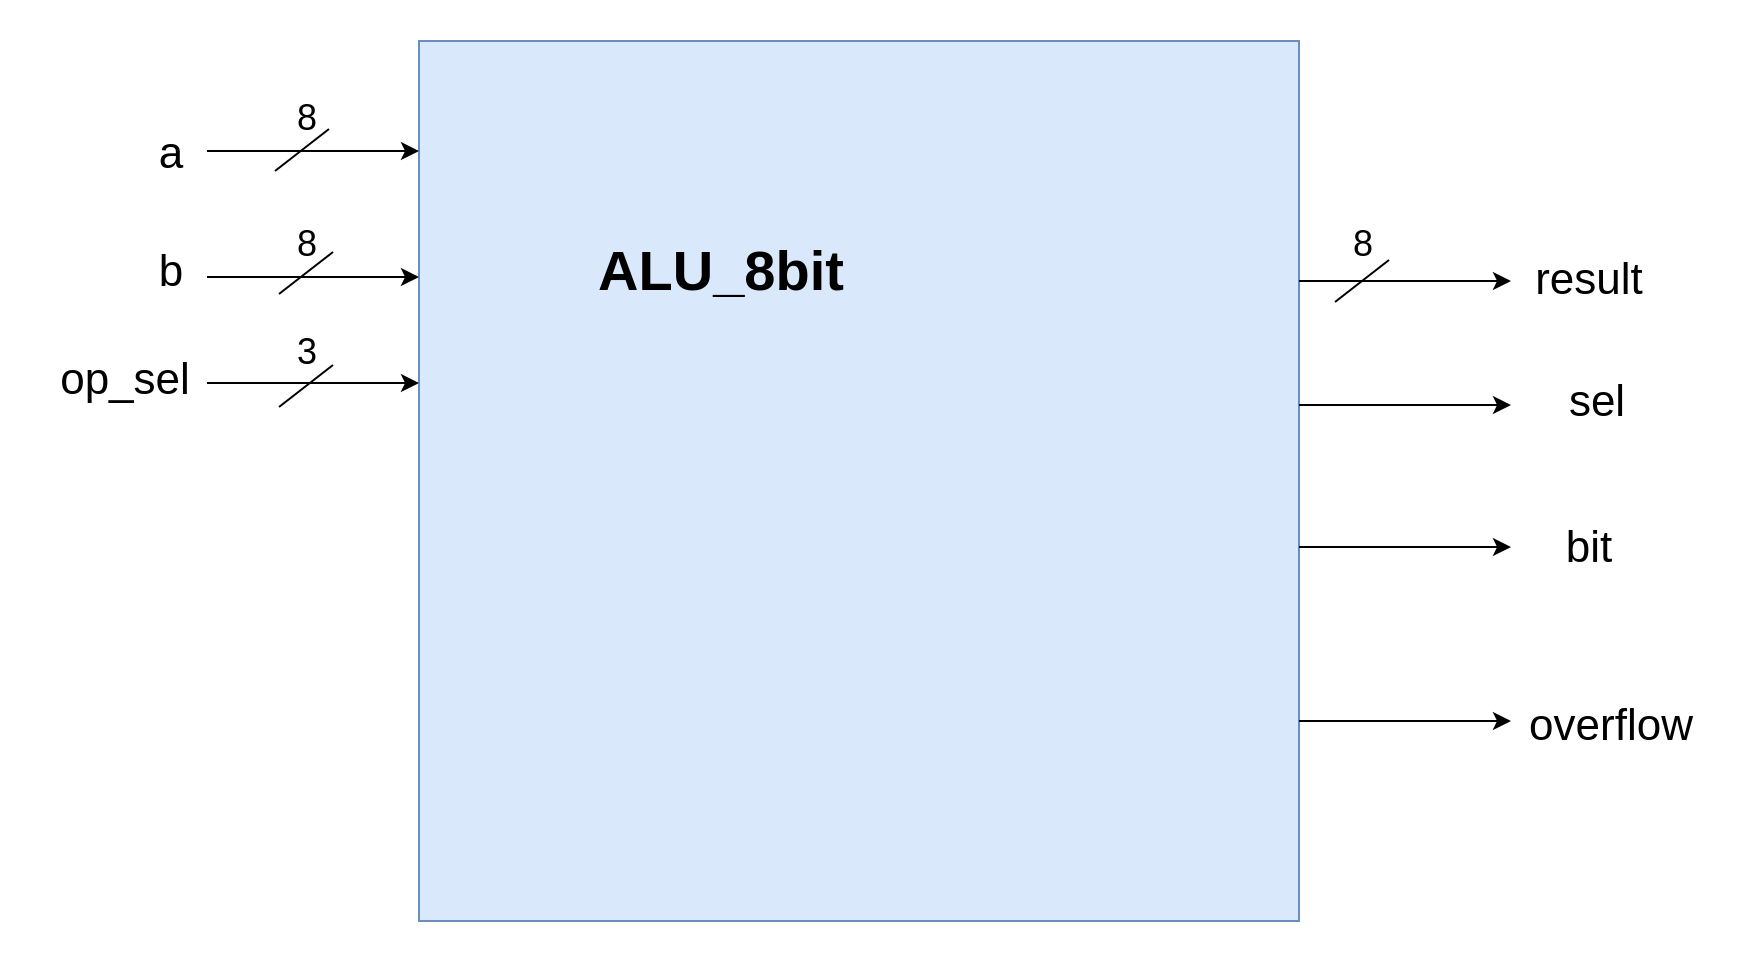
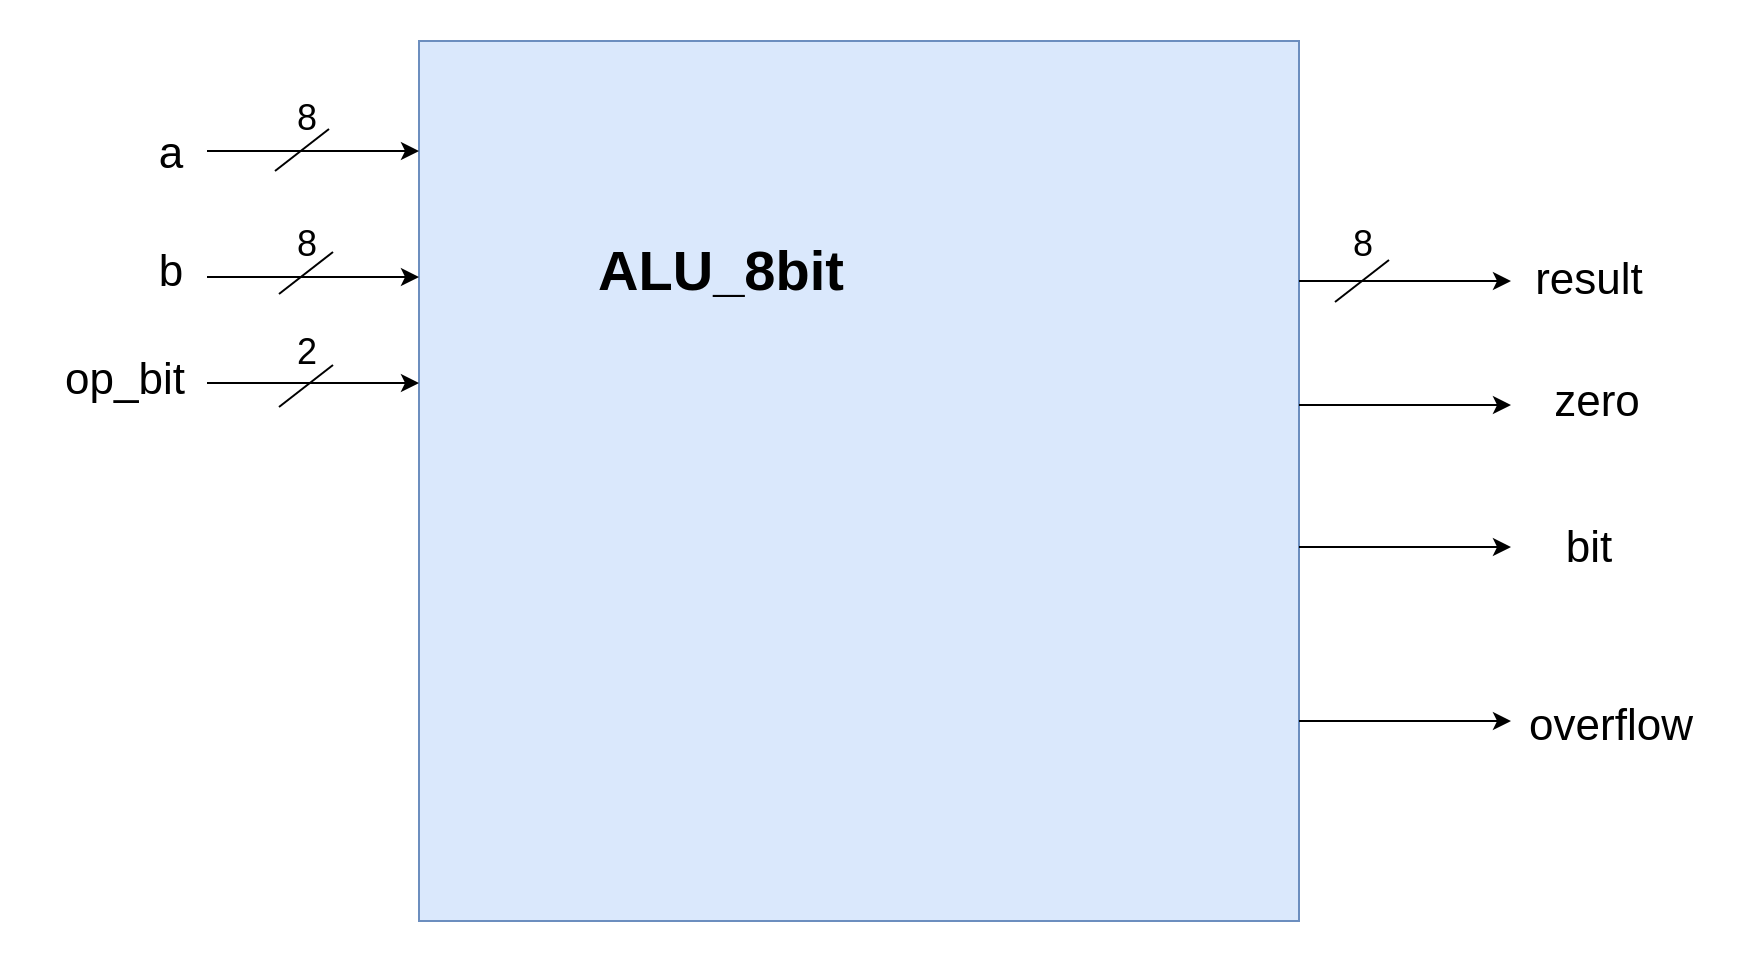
  <mxCell id="0" />
  <mxCell id="1" parent="0" />
  <mxCell id="2" value="" style="whiteSpace=wrap;html=1;aspect=fixed;fillColor=#dae8fc;strokeColor=#6c8ebf;" vertex="1" parent="1"><mxGeometry x="209" y="20" width="440" height="440" as="geometry" /></mxCell>
  <mxCell id="3" value="" style="endArrow=classic;html=1;rounded=0;" edge="1" parent="1"><mxGeometry width="50" height="50" relative="1" as="geometry"><mxPoint x="103" y="138" as="sourcePoint" /><mxPoint x="209" y="138" as="targetPoint" /></mxGeometry></mxCell>
  <mxCell id="4" value="" style="endArrow=classic;html=1;rounded=0;" edge="1" parent="1"><mxGeometry width="50" height="50" relative="1" as="geometry"><mxPoint x="103" y="191" as="sourcePoint" /><mxPoint x="209" y="191" as="targetPoint" /></mxGeometry></mxCell>
  <mxCell id="5" value="" style="endArrow=classic;html=1;rounded=0;" edge="1" parent="1"><mxGeometry width="50" height="50" relative="1" as="geometry"><mxPoint x="103" y="75" as="sourcePoint" /><mxPoint x="209" y="75" as="targetPoint" /></mxGeometry></mxCell>
  <mxCell id="6" value="" style="endArrow=classic;html=1;rounded=0;" edge="1" parent="1"><mxGeometry width="50" height="50" relative="1" as="geometry"><mxPoint x="649" y="140" as="sourcePoint" /><mxPoint x="755" y="140" as="targetPoint" /></mxGeometry></mxCell>
  <mxCell id="7" value="" style="endArrow=classic;html=1;rounded=0;" edge="1" parent="1"><mxGeometry width="50" height="50" relative="1" as="geometry"><mxPoint x="649" y="202" as="sourcePoint" /><mxPoint x="755" y="202" as="targetPoint" /></mxGeometry></mxCell>
  <mxCell id="8" value="" style="endArrow=classic;html=1;rounded=0;" edge="1" parent="1"><mxGeometry width="50" height="50" relative="1" as="geometry"><mxPoint x="649" y="273" as="sourcePoint" /><mxPoint x="755" y="273" as="targetPoint" /></mxGeometry></mxCell>
  <mxCell id="9" value="" style="endArrow=classic;html=1;rounded=0;" edge="1" parent="1"><mxGeometry width="50" height="50" relative="1" as="geometry"><mxPoint x="649" y="360" as="sourcePoint" /><mxPoint x="755" y="360" as="targetPoint" /></mxGeometry></mxCell>
  <mxCell id="10" value="&lt;font style=&quot;font-size: 22px;&quot;&gt;a&lt;/font&gt;" style="text;html=1;align=center;verticalAlign=middle;resizable=0;points=[];autosize=1;strokeColor=none;fillColor=none;" vertex="1" parent="1"><mxGeometry x="70" y="58" width="30" height="38" as="geometry" /></mxCell>
  <mxCell id="11" value="&lt;font style=&quot;font-size: 22px;&quot;&gt;b&lt;/font&gt;" style="text;html=1;align=center;verticalAlign=middle;resizable=0;points=[];autosize=1;strokeColor=none;fillColor=none;" vertex="1" parent="1"><mxGeometry x="70" y="117" width="30" height="38" as="geometry" /></mxCell>
- <mxCell id="12" value="&lt;font style=&quot;font-size: 22px;&quot;&gt;op_sel&lt;/font&gt;" style="text;html=1;align=center;verticalAlign=middle;resizable=0;points=[];autosize=1;strokeColor=none;fillColor=none;" vertex="1" parent="1"><mxGeometry x="20" y="171" width="83" height="38" as="geometry" /></mxCell>
+ <mxCell id="12" value="&lt;font style=&quot;font-size: 22px;&quot;&gt;op_bit&lt;/font&gt;" style="text;html=1;align=center;verticalAlign=middle;resizable=0;points=[];autosize=1;strokeColor=none;fillColor=none;" vertex="1" parent="1"><mxGeometry x="20" y="171" width="83" height="38" as="geometry" /></mxCell>
  <mxCell id="13" value="&lt;font style=&quot;font-size: 22px;&quot;&gt;result&lt;/font&gt;" style="text;html=1;align=center;verticalAlign=middle;resizable=0;points=[];autosize=1;strokeColor=none;fillColor=none;" vertex="1" parent="1"><mxGeometry x="758" y="121" width="72" height="38" as="geometry" /></mxCell>
- <mxCell id="14" value="&lt;font style=&quot;font-size: 22px;&quot;&gt;sel&lt;/font&gt;" style="text;html=1;align=center;verticalAlign=middle;resizable=0;points=[];autosize=1;strokeColor=none;fillColor=none;" vertex="1" parent="1"><mxGeometry x="767" y="182" width="61" height="38" as="geometry" /></mxCell>
+ <mxCell id="14" value="&lt;font style=&quot;font-size: 22px;&quot;&gt;zero&lt;/font&gt;" style="text;html=1;align=center;verticalAlign=middle;resizable=0;points=[];autosize=1;strokeColor=none;fillColor=none;" vertex="1" parent="1"><mxGeometry x="767" y="182" width="61" height="38" as="geometry" /></mxCell>
  <mxCell id="15" value="&lt;font style=&quot;font-size: 22px;&quot;&gt;bit&lt;/font&gt;" style="text;html=1;align=center;verticalAlign=middle;resizable=0;points=[];autosize=1;strokeColor=none;fillColor=none;" vertex="1" parent="1"><mxGeometry x="760.5" y="255" width="67" height="38" as="geometry" /></mxCell>
  <mxCell id="16" value="&lt;font style=&quot;font-size: 22px;&quot;&gt;overflow&lt;/font&gt;" style="text;html=1;align=center;verticalAlign=middle;resizable=0;points=[];autosize=1;strokeColor=none;fillColor=none;" vertex="1" parent="1"><mxGeometry x="755" y="344" width="100" height="38" as="geometry" /></mxCell>
  <mxCell id="17" value="&lt;font style=&quot;font-size: 28px;&quot;&gt;&lt;b style=&quot;&quot;&gt;ALU_8bit&lt;/b&gt;&lt;/font&gt;" style="text;html=1;align=center;verticalAlign=middle;resizable=0;points=[];autosize=1;strokeColor=none;fillColor=none;" vertex="1" parent="1"><mxGeometry x="289" y="112" width="141" height="46" as="geometry" /></mxCell>
  <mxCell id="18" value="" style="endArrow=none;html=1;rounded=0;" edge="1" parent="1"><mxGeometry width="50" height="50" relative="1" as="geometry"><mxPoint x="667" y="150.5" as="sourcePoint" /><mxPoint x="694" y="129.5" as="targetPoint" /></mxGeometry></mxCell>
  <mxCell id="19" value="" style="endArrow=none;html=1;rounded=0;" edge="1" parent="1"><mxGeometry width="50" height="50" relative="1" as="geometry"><mxPoint x="139" y="146.5" as="sourcePoint" /><mxPoint x="166" y="125.5" as="targetPoint" /></mxGeometry></mxCell>
  <mxCell id="20" value="" style="endArrow=none;html=1;rounded=0;" edge="1" parent="1"><mxGeometry width="50" height="50" relative="1" as="geometry"><mxPoint x="137" y="85" as="sourcePoint" /><mxPoint x="164" y="64" as="targetPoint" /></mxGeometry></mxCell>
  <mxCell id="21" value="" style="endArrow=none;html=1;rounded=0;" edge="1" parent="1"><mxGeometry width="50" height="50" relative="1" as="geometry"><mxPoint x="139" y="203" as="sourcePoint" /><mxPoint x="166" y="182" as="targetPoint" /></mxGeometry></mxCell>
- <mxCell id="22" value="&lt;font style=&quot;font-size: 18px;&quot;&gt;3&lt;/font&gt;" style="text;html=1;align=center;verticalAlign=middle;resizable=0;points=[];autosize=1;strokeColor=none;fillColor=none;" vertex="1" parent="1"><mxGeometry x="139" y="159" width="28" height="34" as="geometry" /></mxCell>
+ <mxCell id="22" value="&lt;font style=&quot;font-size: 18px;&quot;&gt;2&lt;/font&gt;" style="text;html=1;align=center;verticalAlign=middle;resizable=0;points=[];autosize=1;strokeColor=none;fillColor=none;" vertex="1" parent="1"><mxGeometry x="139" y="159" width="28" height="34" as="geometry" /></mxCell>
  <mxCell id="23" value="&lt;font style=&quot;font-size: 18px;&quot;&gt;8&lt;/font&gt;" style="text;html=1;align=center;verticalAlign=middle;resizable=0;points=[];autosize=1;strokeColor=none;fillColor=none;" vertex="1" parent="1"><mxGeometry x="139" y="105" width="28" height="34" as="geometry" /></mxCell>
  <mxCell id="24" value="&lt;font style=&quot;font-size: 18px;&quot;&gt;8&lt;/font&gt;" style="text;html=1;align=center;verticalAlign=middle;resizable=0;points=[];autosize=1;strokeColor=none;fillColor=none;" vertex="1" parent="1"><mxGeometry x="139" y="42" width="28" height="34" as="geometry" /></mxCell>
  <mxCell id="25" value="&lt;font style=&quot;font-size: 18px;&quot;&gt;8&lt;/font&gt;" style="text;html=1;align=center;verticalAlign=middle;resizable=0;points=[];autosize=1;strokeColor=none;fillColor=none;" vertex="1" parent="1"><mxGeometry x="667" y="105" width="28" height="34" as="geometry" /></mxCell>
